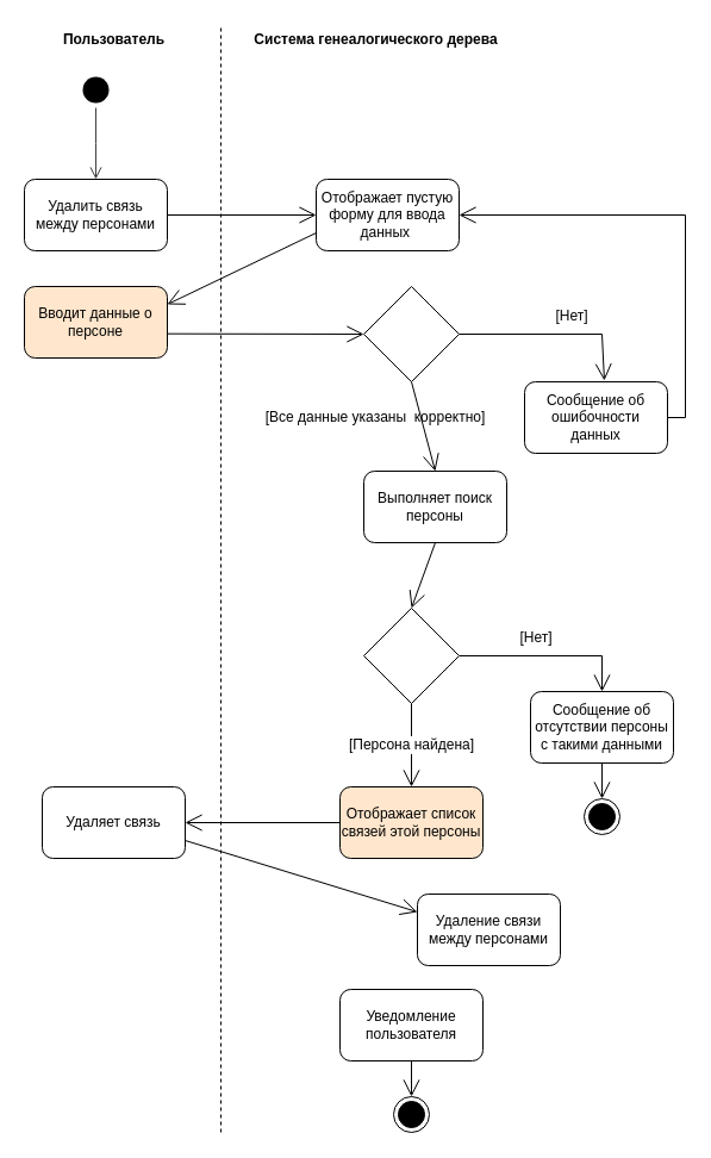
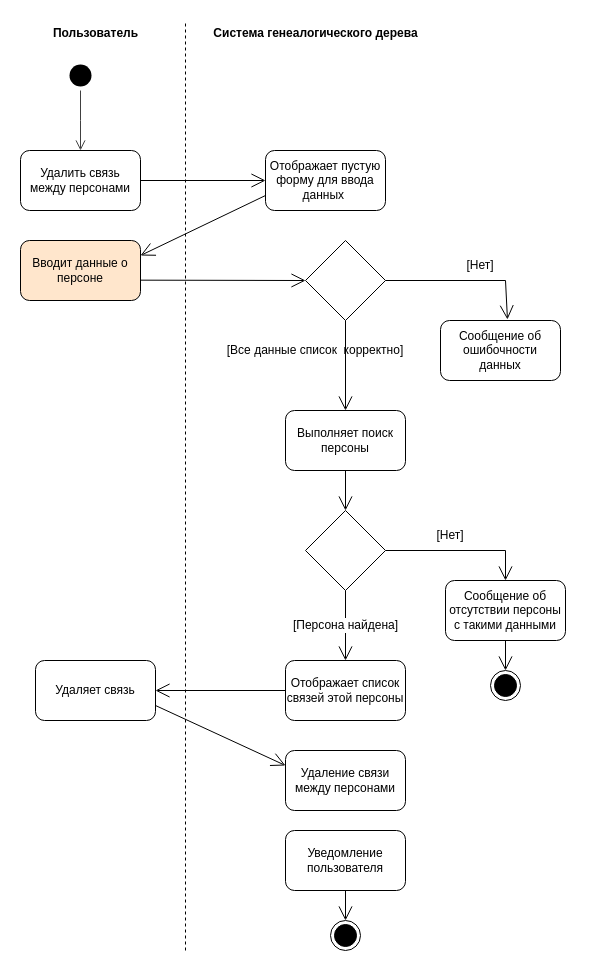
  <mxCell id="0" />
  <mxCell id="1" parent="0" />
  <mxCell id="2" value="" style="endArrow=none;dashed=1;html=1;rounded=0;" edge="1" parent="1"><mxGeometry width="50" height="50" relative="1" as="geometry"><mxPoint x="185" y="950" as="sourcePoint" /><mxPoint x="185" y="20" as="targetPoint" /></mxGeometry></mxCell>
  <mxCell id="3" value="Пользователь" style="text;align=center;fontStyle=1;verticalAlign=middle;spacingLeft=3;spacingRight=3;strokeColor=none;rotatable=0;points=[[0,0.5],[1,0.5]];portConstraint=eastwest;html=1;" vertex="1" parent="1"><mxGeometry x="55" y="20" width="80" height="26" as="geometry" /></mxCell>
  <mxCell id="4" value="Система генеалогического дерева" style="text;align=center;fontStyle=1;verticalAlign=middle;spacingLeft=3;spacingRight=3;strokeColor=none;rotatable=0;points=[[0,0.5],[1,0.5]];portConstraint=eastwest;html=1;" vertex="1" parent="1"><mxGeometry x="275" y="20" width="80" height="26" as="geometry" /></mxCell>
  <mxCell id="5" value="" style="ellipse;html=1;shape=startState;fillColor=#000000;strokeColor=none;" vertex="1" parent="1"><mxGeometry x="65" y="60" width="30" height="30" as="geometry" /></mxCell>
  <mxCell id="6" value="" style="edgeStyle=orthogonalEdgeStyle;html=1;verticalAlign=bottom;endArrow=open;endSize=8;strokeColor=#404040;rounded=0;" edge="1" parent="1" source="5"><mxGeometry relative="1" as="geometry"><mxPoint x="80" y="150" as="targetPoint" /></mxGeometry></mxCell>
  <mxCell id="7" value="Удалить связь между персонами" style="rounded=1;whiteSpace=wrap;html=1;" vertex="1" parent="1"><mxGeometry x="20" y="150" width="120" height="60" as="geometry" /></mxCell>
  <mxCell id="8" value="" style="endArrow=open;endFill=1;endSize=12;html=1;rounded=0;exitX=1;exitY=0.5;exitDx=0;exitDy=0;" edge="1" parent="1" source="7"><mxGeometry width="160" relative="1" as="geometry"><mxPoint x="145" y="190" as="sourcePoint" /><mxPoint x="265" y="180" as="targetPoint" /></mxGeometry></mxCell>
  <mxCell id="9" value="&lt;span style=&quot;line-height: 107%;&quot;&gt;Отображает пустую форму для ввода данных&amp;nbsp;&lt;/span&gt;" style="rounded=1;whiteSpace=wrap;html=1;strokeColor=default;align=center;verticalAlign=middle;fontFamily=Helvetica;fontSize=12;fontColor=default;fillColor=default;" vertex="1" parent="1"><mxGeometry x="265" y="150" width="120" height="60" as="geometry" /></mxCell>
  <mxCell id="10" value="" style="endArrow=open;endFill=1;endSize=12;html=1;rounded=0;exitX=0;exitY=0.75;exitDx=0;exitDy=0;entryX=1;entryY=0.25;entryDx=0;entryDy=0;" edge="1" parent="1" source="9" target="11"><mxGeometry width="160" relative="1" as="geometry"><mxPoint x="150" y="190" as="sourcePoint" /><mxPoint x="155" y="250" as="targetPoint" /></mxGeometry></mxCell>
  <mxCell id="11" value="Вводит данные о персоне" style="rounded=1;whiteSpace=wrap;html=1;fillColor=#ffe6cc;" vertex="1" parent="1"><mxGeometry x="20" y="240" width="120" height="60" as="geometry" /></mxCell>
  <mxCell id="12" value="" style="rhombus;whiteSpace=wrap;html=1;" vertex="1" parent="1"><mxGeometry x="305" y="240" width="80" height="80" as="geometry" /></mxCell>
  <mxCell id="13" value="" style="endArrow=open;endFill=1;endSize=12;html=1;rounded=0;exitX=1;exitY=0.661;exitDx=0;exitDy=0;entryX=0;entryY=0.5;entryDx=0;entryDy=0;exitPerimeter=0;" edge="1" parent="1" source="11" target="12"><mxGeometry width="160" relative="1" as="geometry"><mxPoint x="275" y="205" as="sourcePoint" /><mxPoint x="150" y="265" as="targetPoint" /></mxGeometry></mxCell>
  <mxCell id="14" value="" style="endArrow=open;endFill=1;endSize=12;html=1;rounded=0;exitX=0.5;exitY=1;exitDx=0;exitDy=0;entryX=0.5;entryY=0;entryDx=0;entryDy=0;" edge="1" parent="1" source="12" target="23"><mxGeometry width="160" relative="1" as="geometry"><mxPoint x="285" y="215" as="sourcePoint" /><mxPoint x="345" y="400" as="targetPoint" /><Array as="points" /></mxGeometry></mxCell>
- <mxCell id="15" value="[Все данные указаны&amp;nbsp; корректно]" style="text;html=1;align=center;verticalAlign=middle;whiteSpace=wrap;rounded=0;" vertex="1" parent="1"><mxGeometry x="220" y="335" width="190" height="30" as="geometry" /></mxCell>
+ <mxCell id="15" value="[Все данные список&amp;nbsp; корректно]" style="text;html=1;align=center;verticalAlign=middle;whiteSpace=wrap;rounded=0;" vertex="1" parent="1"><mxGeometry x="220" y="335" width="190" height="30" as="geometry" /></mxCell>
  <mxCell id="16" value="" style="endArrow=open;endFill=1;endSize=12;html=1;rounded=0;exitX=1;exitY=0.5;exitDx=0;exitDy=0;entryX=0.558;entryY=-0.017;entryDx=0;entryDy=0;entryPerimeter=0;" edge="1" parent="1" source="12" target="18"><mxGeometry width="160" relative="1" as="geometry"><mxPoint x="535" y="330" as="sourcePoint" /><mxPoint x="535" y="410" as="targetPoint" /><Array as="points"><mxPoint x="505" y="280" /></Array></mxGeometry></mxCell>
  <mxCell id="17" value="[Нет]" style="text;html=1;align=center;verticalAlign=middle;whiteSpace=wrap;rounded=0;" vertex="1" parent="1"><mxGeometry x="385" y="250" width="190" height="30" as="geometry" /></mxCell>
  <mxCell id="18" value="Сообщение об ошибочности данных" style="rounded=1;whiteSpace=wrap;html=1;" vertex="1" parent="1"><mxGeometry x="440" y="320" width="120" height="60" as="geometry" /></mxCell>
- <mxCell id="19" value="" style="endArrow=open;endFill=1;endSize=12;html=1;rounded=0;exitX=1;exitY=0.5;exitDx=0;exitDy=0;entryX=1;entryY=0.5;entryDx=0;entryDy=0;" edge="1" parent="1" source="18" target="9"><mxGeometry width="160" relative="1" as="geometry"><mxPoint x="510" y="250" as="sourcePoint" /><mxPoint x="500" y="410" as="targetPoint" /><Array as="points"><mxPoint x="575" y="350" /><mxPoint x="575" y="180" /></Array></mxGeometry></mxCell>
  <mxCell id="20" value="Удаляет связь" style="rounded=1;whiteSpace=wrap;html=1;" vertex="1" parent="1"><mxGeometry x="35" y="660" width="120" height="60" as="geometry" /></mxCell>
  <mxCell id="21" value="" style="endArrow=open;endFill=1;endSize=12;html=1;rounded=0;exitX=1;exitY=0.5;exitDx=0;exitDy=0;" edge="1" parent="1" source="22"><mxGeometry width="160" relative="1" as="geometry"><mxPoint x="160" y="610" as="sourcePoint" /><mxPoint x="505" y="580" as="targetPoint" /><Array as="points"><mxPoint x="505" y="550" /></Array></mxGeometry></mxCell>
  <mxCell id="22" value="" style="rhombus;whiteSpace=wrap;html=1;" vertex="1" parent="1"><mxGeometry x="305" y="510" width="80" height="80" as="geometry" /></mxCell>
- <mxCell id="23" value="Выполняет поиск персоны" style="rounded=1;whiteSpace=wrap;html=1;" vertex="1" parent="1"><mxGeometry x="305" y="395" width="120" height="60" as="geometry" /></mxCell>
+ <mxCell id="23" value="Выполняет поиск персоны" style="rounded=1;whiteSpace=wrap;html=1;" vertex="1" parent="1"><mxGeometry x="285" y="410" width="120" height="60" as="geometry" /></mxCell>
  <mxCell id="24" value="" style="endArrow=open;endFill=1;endSize=12;html=1;rounded=0;exitX=0.5;exitY=1;exitDx=0;exitDy=0;entryX=0.5;entryY=0;entryDx=0;entryDy=0;" edge="1" parent="1" source="23" target="22"><mxGeometry width="160" relative="1" as="geometry"><mxPoint x="415" y="470" as="sourcePoint" /><mxPoint x="415" y="560" as="targetPoint" /><Array as="points" /></mxGeometry></mxCell>
  <mxCell id="25" value="[Нет]" style="text;html=1;align=center;verticalAlign=middle;whiteSpace=wrap;rounded=0;" vertex="1" parent="1"><mxGeometry x="355" y="520" width="190" height="30" as="geometry" /></mxCell>
  <mxCell id="26" value="[Персона найдена]" style="endArrow=open;endFill=1;endSize=12;html=1;rounded=0;exitX=0.5;exitY=1;exitDx=0;exitDy=0;fontSize=12;" edge="1" parent="1" source="22"><mxGeometry width="160" relative="1" as="geometry"><mxPoint x="355" y="480" as="sourcePoint" /><mxPoint x="345" y="660" as="targetPoint" /><Array as="points" /></mxGeometry></mxCell>
- <mxCell id="27" value="Отображает список связей этой персоны" style="rounded=1;whiteSpace=wrap;html=1;fillColor=#ffe6cc;" vertex="1" parent="1"><mxGeometry x="285" y="660" width="120" height="60" as="geometry" /></mxCell>
+ <mxCell id="27" value="Отображает список связей этой персоны" style="rounded=1;whiteSpace=wrap;html=1;" vertex="1" parent="1"><mxGeometry x="285" y="660" width="120" height="60" as="geometry" /></mxCell>
  <mxCell id="28" value="" style="endArrow=open;endFill=1;endSize=12;html=1;rounded=0;exitX=0;exitY=0.5;exitDx=0;exitDy=0;" edge="1" parent="1"><mxGeometry width="160" relative="1" as="geometry"><mxPoint x="285" y="690" as="sourcePoint" /><mxPoint x="155" y="690" as="targetPoint" /><Array as="points" /></mxGeometry></mxCell>
  <mxCell id="29" value="" style="endArrow=open;endFill=1;endSize=12;html=1;rounded=0;exitX=1;exitY=0.75;exitDx=0;exitDy=0;entryX=0;entryY=0.25;entryDx=0;entryDy=0;" edge="1" parent="1" source="20" target="30"><mxGeometry width="160" relative="1" as="geometry"><mxPoint x="155" y="779.66" as="sourcePoint" /><mxPoint x="305" y="780" as="targetPoint" /></mxGeometry></mxCell>
- <mxCell id="30" value="Удаление связи между персонами" style="rounded=1;whiteSpace=wrap;html=1;" vertex="1" parent="1"><mxGeometry x="350" y="750" width="120" height="60" as="geometry" /></mxCell>
+ <mxCell id="30" value="Удаление связи между персонами" style="rounded=1;whiteSpace=wrap;html=1;" vertex="1" parent="1"><mxGeometry x="285" y="750" width="120" height="60" as="geometry" /></mxCell>
  <mxCell id="31" value="Уведомление пользователя" style="rounded=1;whiteSpace=wrap;html=1;" vertex="1" parent="1"><mxGeometry x="285" y="830" width="120" height="60" as="geometry" /></mxCell>
  <mxCell id="32" value="" style="ellipse;html=1;shape=endState;fillColor=#000000;strokeColor=default;" vertex="1" parent="1"><mxGeometry x="330" y="920" width="30" height="30" as="geometry" /></mxCell>
  <mxCell id="33" value="" style="endArrow=open;endFill=1;endSize=12;html=1;rounded=0;entryX=0.5;entryY=0;entryDx=0;entryDy=0;" edge="1" parent="1"><mxGeometry width="160" relative="1" as="geometry"><mxPoint x="345" y="890" as="sourcePoint" /><mxPoint x="345" y="920" as="targetPoint" /></mxGeometry></mxCell>
  <mxCell id="34" value="Сообщение об отсутствии персоны с такими данными" style="rounded=1;whiteSpace=wrap;html=1;" vertex="1" parent="1"><mxGeometry x="445" y="580" width="120" height="60" as="geometry" /></mxCell>
  <mxCell id="35" value="" style="ellipse;html=1;shape=endState;fillColor=#000000;strokeColor=default;" vertex="1" parent="1"><mxGeometry x="490" y="670" width="30" height="30" as="geometry" /></mxCell>
  <mxCell id="36" value="" style="endArrow=open;endFill=1;endSize=12;html=1;rounded=0;entryX=0.5;entryY=0;entryDx=0;entryDy=0;" edge="1" parent="1"><mxGeometry width="160" relative="1" as="geometry"><mxPoint x="505" y="640" as="sourcePoint" /><mxPoint x="505" y="670" as="targetPoint" /></mxGeometry></mxCell>
